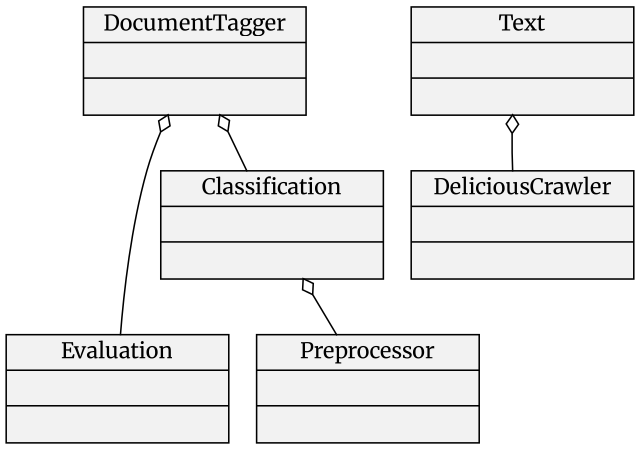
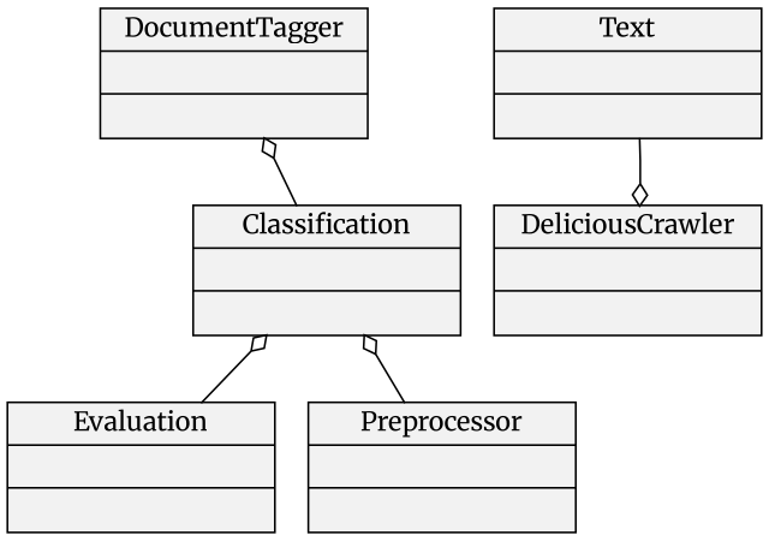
  digraph {
    fontname=Merriweather
    node [fillcolor=gray95 fontname=Merriweather shape=record style=filled]
    edge [arrowtail=ediamond dir=back fontname=Merriweather]
    n1 [label="{Classification||}" width=2]
    n2 [label="{Evaluation||}" width=2]
    n3 [label="{Preprocessor||}" width=2]
    n4 [label="{DocumentTagger||}" width=2]
    n5 [label="{Text||}" width=2]
    n6 [label="{DeliciousCrawler||}" width=2]
-   n4 -> n2
+   n1 -> n2
    n1 -> n3
    n4 -> n1
-   n5 -> n6
+   n6 -> n5
  }
